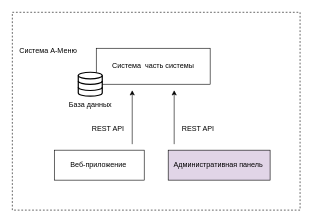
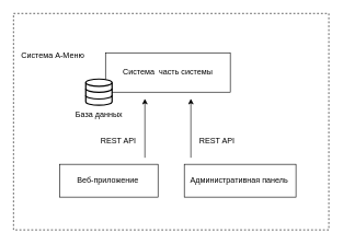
  <mxCell id="0" />
  <mxCell id="1" parent="0" />
  <mxCell id="2" value="Система &amp;nbsp;часть системы" style="rounded=0;whiteSpace=wrap;html=1;" vertex="1" parent="1"><mxGeometry x="160" y="80" width="190" height="60" as="geometry" /></mxCell>
  <mxCell id="3" value="База данных" style="html=1;verticalLabelPosition=bottom;align=center;labelBackgroundColor=#ffffff;verticalAlign=top;strokeWidth=2;strokeColor=#000000;shadow=0;dashed=0;shape=mxgraph.ios7.icons.data;" vertex="1" parent="1"><mxGeometry x="130" y="120" width="40" height="40" as="geometry" /></mxCell>
  <mxCell id="4" value="Веб-приложение&amp;nbsp;" style="html=1;dashed=0;whitespace=wrap;strokeColor=#000000;" vertex="1" parent="1"><mxGeometry x="90" y="250" width="150" height="50" as="geometry" /></mxCell>
- <mxCell id="5" value="Административная панель&amp;nbsp;" style="html=1;dashed=0;whitespace=wrap;strokeColor=#000000;fillColor=#e1d5e7;" vertex="1" parent="1"><mxGeometry x="280" y="250" width="170" height="50" as="geometry" /></mxCell>
+ <mxCell id="5" value="Административная панель&amp;nbsp;" style="html=1;dashed=0;whitespace=wrap;strokeColor=#000000;" vertex="1" parent="1"><mxGeometry x="280" y="250" width="170" height="50" as="geometry" /></mxCell>
  <mxCell id="6" value="" style="endArrow=classic;html=1;rounded=0;" edge="1" parent="1"><mxGeometry width="50" height="50" relative="1" as="geometry"><mxPoint x="220" y="240" as="sourcePoint" /><mxPoint x="220" y="150" as="targetPoint" /></mxGeometry></mxCell>
  <mxCell id="7" value="" style="rounded=0;whiteSpace=wrap;html=1;strokeColor=#000000;fillColor=none;dashed=1;" vertex="1" parent="1"><mxGeometry x="20" y="20" width="480" height="330" as="geometry" /></mxCell>
  <mxCell id="8" value="" style="endArrow=classic;html=1;rounded=0;" edge="1" parent="1"><mxGeometry width="50" height="50" relative="1" as="geometry"><mxPoint x="290" y="240" as="sourcePoint" /><mxPoint x="290" y="150" as="targetPoint" /></mxGeometry></mxCell>
  <mxCell id="9" value="REST API" style="text;html=1;strokeColor=none;fillColor=none;align=center;verticalAlign=middle;whiteSpace=wrap;rounded=0;" vertex="1" parent="1"><mxGeometry x="150" y="200" width="60" height="30" as="geometry" /></mxCell>
  <mxCell id="10" value="REST API" style="text;html=1;strokeColor=none;fillColor=none;align=center;verticalAlign=middle;whiteSpace=wrap;rounded=0;" vertex="1" parent="1"><mxGeometry x="300" y="200" width="60" height="30" as="geometry" /></mxCell>
  <mxCell id="11" value="Система А-Меню" style="text;html=1;strokeColor=none;fillColor=none;align=center;verticalAlign=middle;whiteSpace=wrap;rounded=0;" vertex="1" parent="1"><mxGeometry x="30" y="70" width="100" height="30" as="geometry" /></mxCell>
